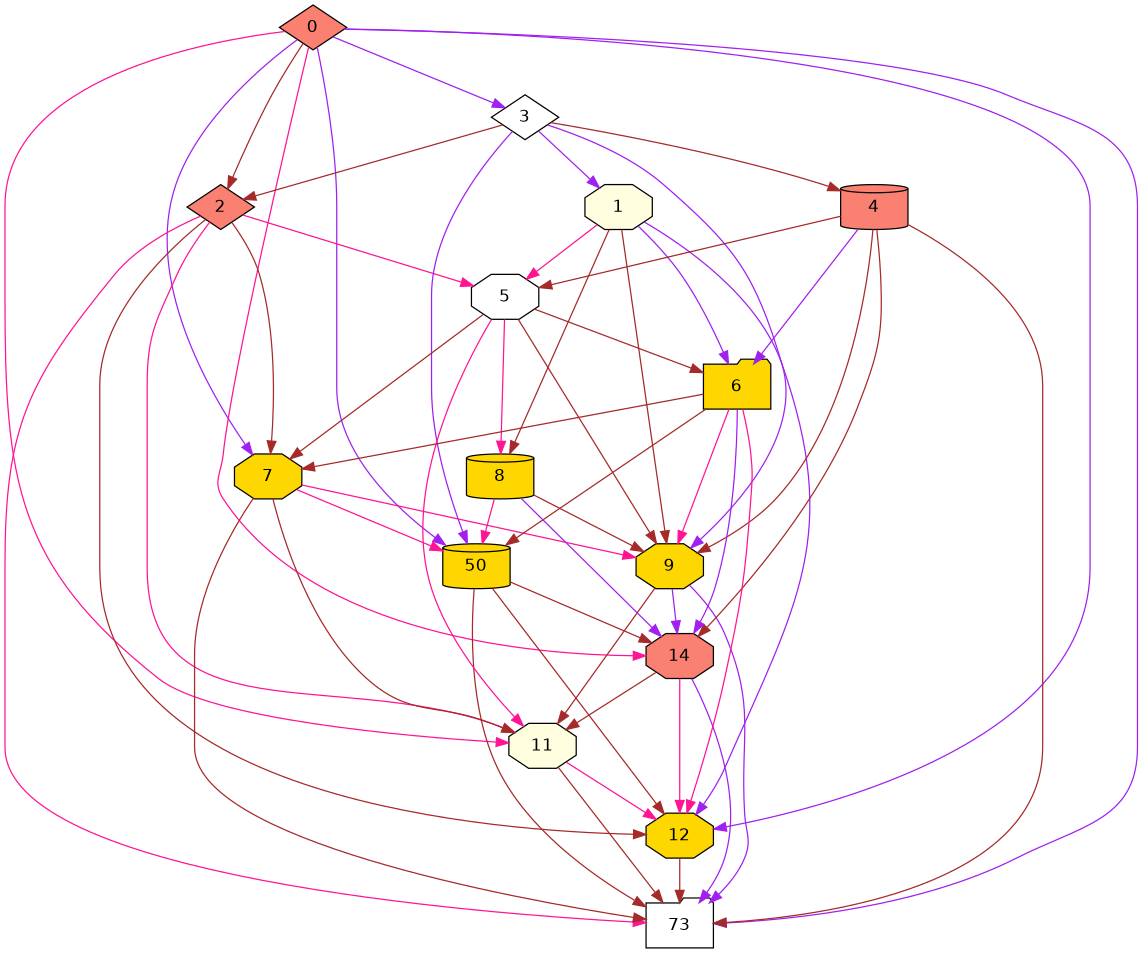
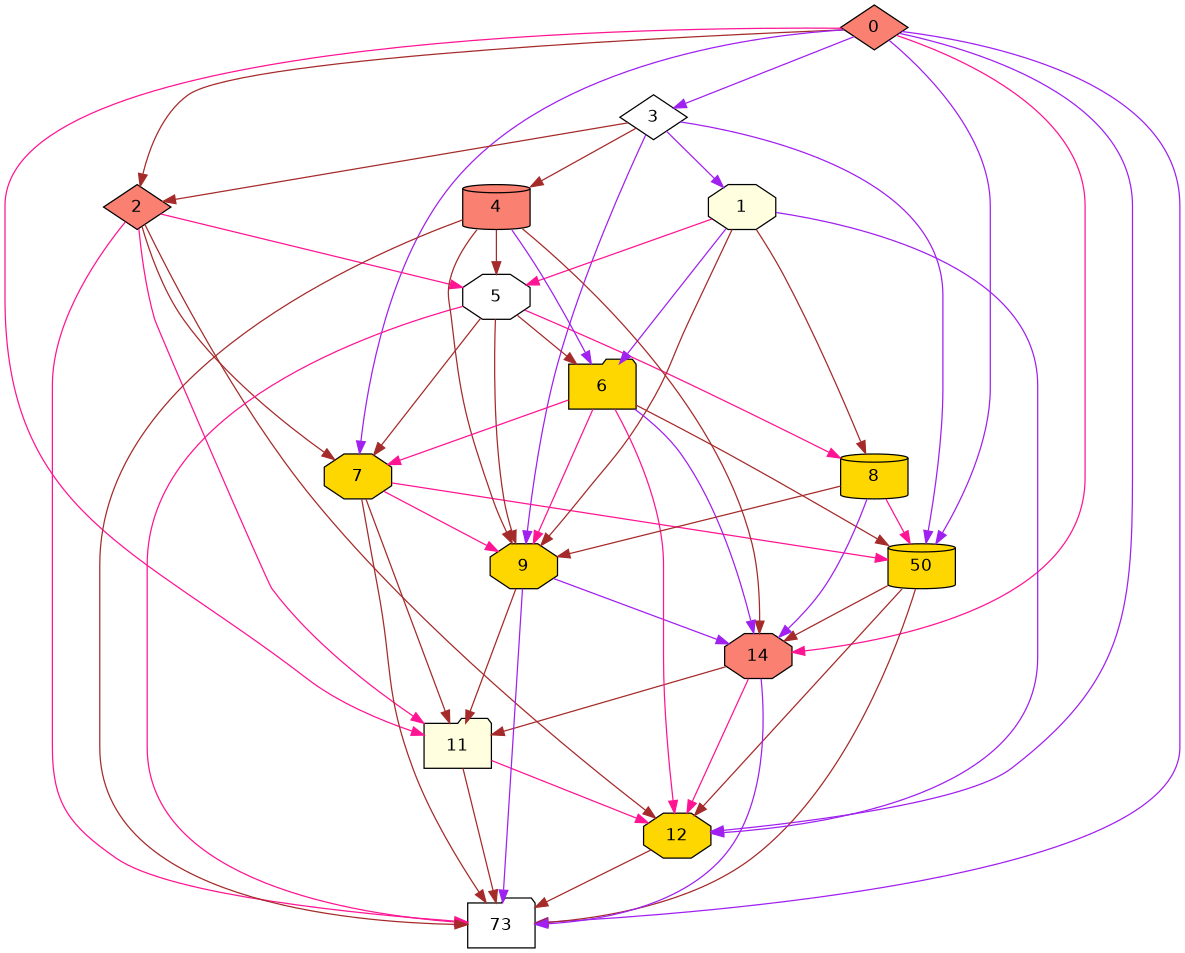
  digraph {
    fontname="DejaVu Sans"
    node [fillcolor=gold fontname="DejaVu Sans" shape=octagon style=filled]
    edge [color=brown fontname="DejaVu Sans"]
    0 [fillcolor=salmon shape=diamond]
    2 [fillcolor=salmon shape=diamond]
    3 [fillcolor=white shape=diamond]
    7
    n5 [label=50 shape=cylinder]
-   11 [fillcolor=lightyellow]
+   11 [fillcolor=lightyellow shape=folder]
    12
    n8 [fillcolor=white label=73 shape=folder]
    14 [fillcolor=salmon]
    5 [fillcolor=white]
    1 [fillcolor=lightyellow]
    9
    4 [fillcolor=salmon shape=cylinder]
    6 [shape=folder]
    8 [shape=cylinder]
    0 -> 2
    0 -> 3 [color=purple]
    0 -> 7 [color=purple]
    0 -> n5 [color=purple]
    0 -> 11 [color=deeppink]
    0 -> 12 [color=purple]
    0 -> n8 [color=purple]
    0 -> 14 [color=deeppink]
    2 -> 7
    2 -> 11 [color=deeppink]
    2 -> 12
    2 -> n8 [color=deeppink]
    2 -> 5 [color=deeppink]
    3 -> 2
    3 -> n5 [color=purple]
    3 -> 1 [color=purple]
    3 -> 9 [color=purple]
    3 -> 4
    7 -> n5 [color=deeppink]
    7 -> 11
    7 -> n8
    7 -> 9 [color=deeppink]
    n5 -> 12
    n5 -> n8
    n5 -> 14
    11 -> 12 [color=deeppink]
    11 -> n8
    12 -> n8
    14 -> 11
    14 -> 12 [color=deeppink]
    14 -> n8 [color=purple]
    5 -> 7
-   5 -> 11 [color=deeppink]
+   5 -> n8 [color=deeppink]
    5 -> 9
    5 -> 6
    5 -> 8 [color=deeppink]
    1 -> 12 [color=purple]
    1 -> 5 [color=deeppink]
    1 -> 9
    1 -> 6 [color=purple]
    1 -> 8
    9 -> 11
    9 -> n8 [color=purple]
    9 -> 14 [color=purple]
    4 -> n8
    4 -> 14
    4 -> 5
    4 -> 9
    4 -> 6 [color=purple]
-   6 -> 7
+   6 -> 7 [color=deeppink]
    6 -> n5
    6 -> 12 [color=deeppink]
    6 -> 14 [color=purple]
    6 -> 9 [color=deeppink]
    8 -> n5 [color=deeppink]
    8 -> 14 [color=purple]
    8 -> 9
  }
